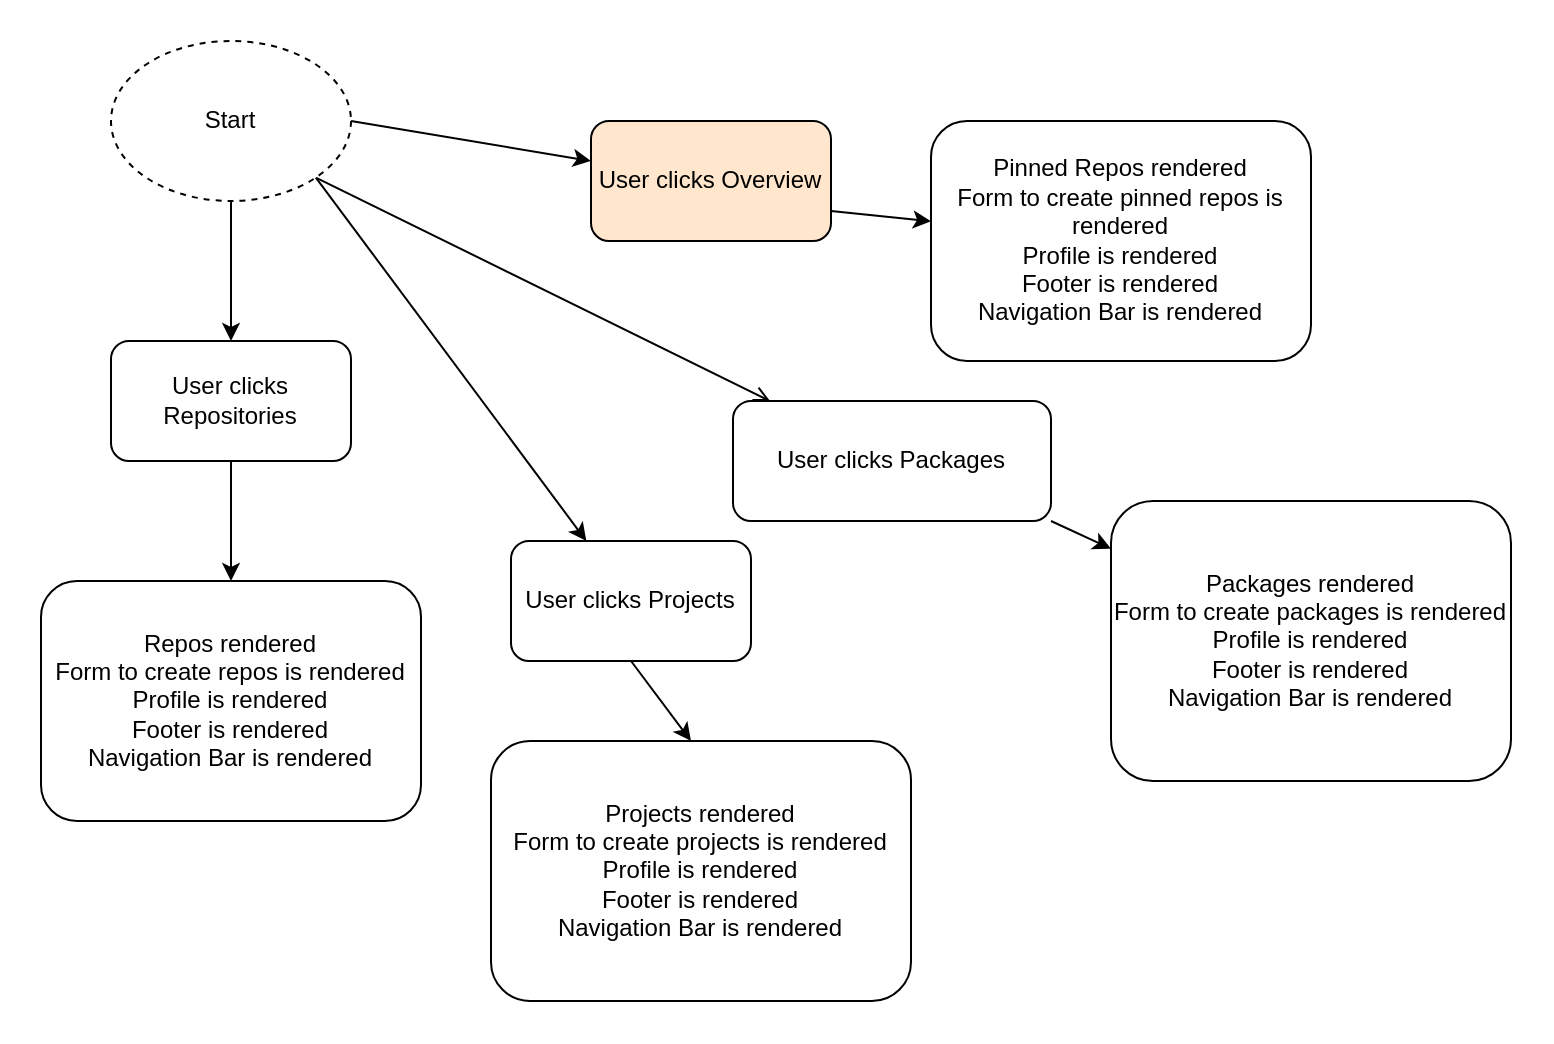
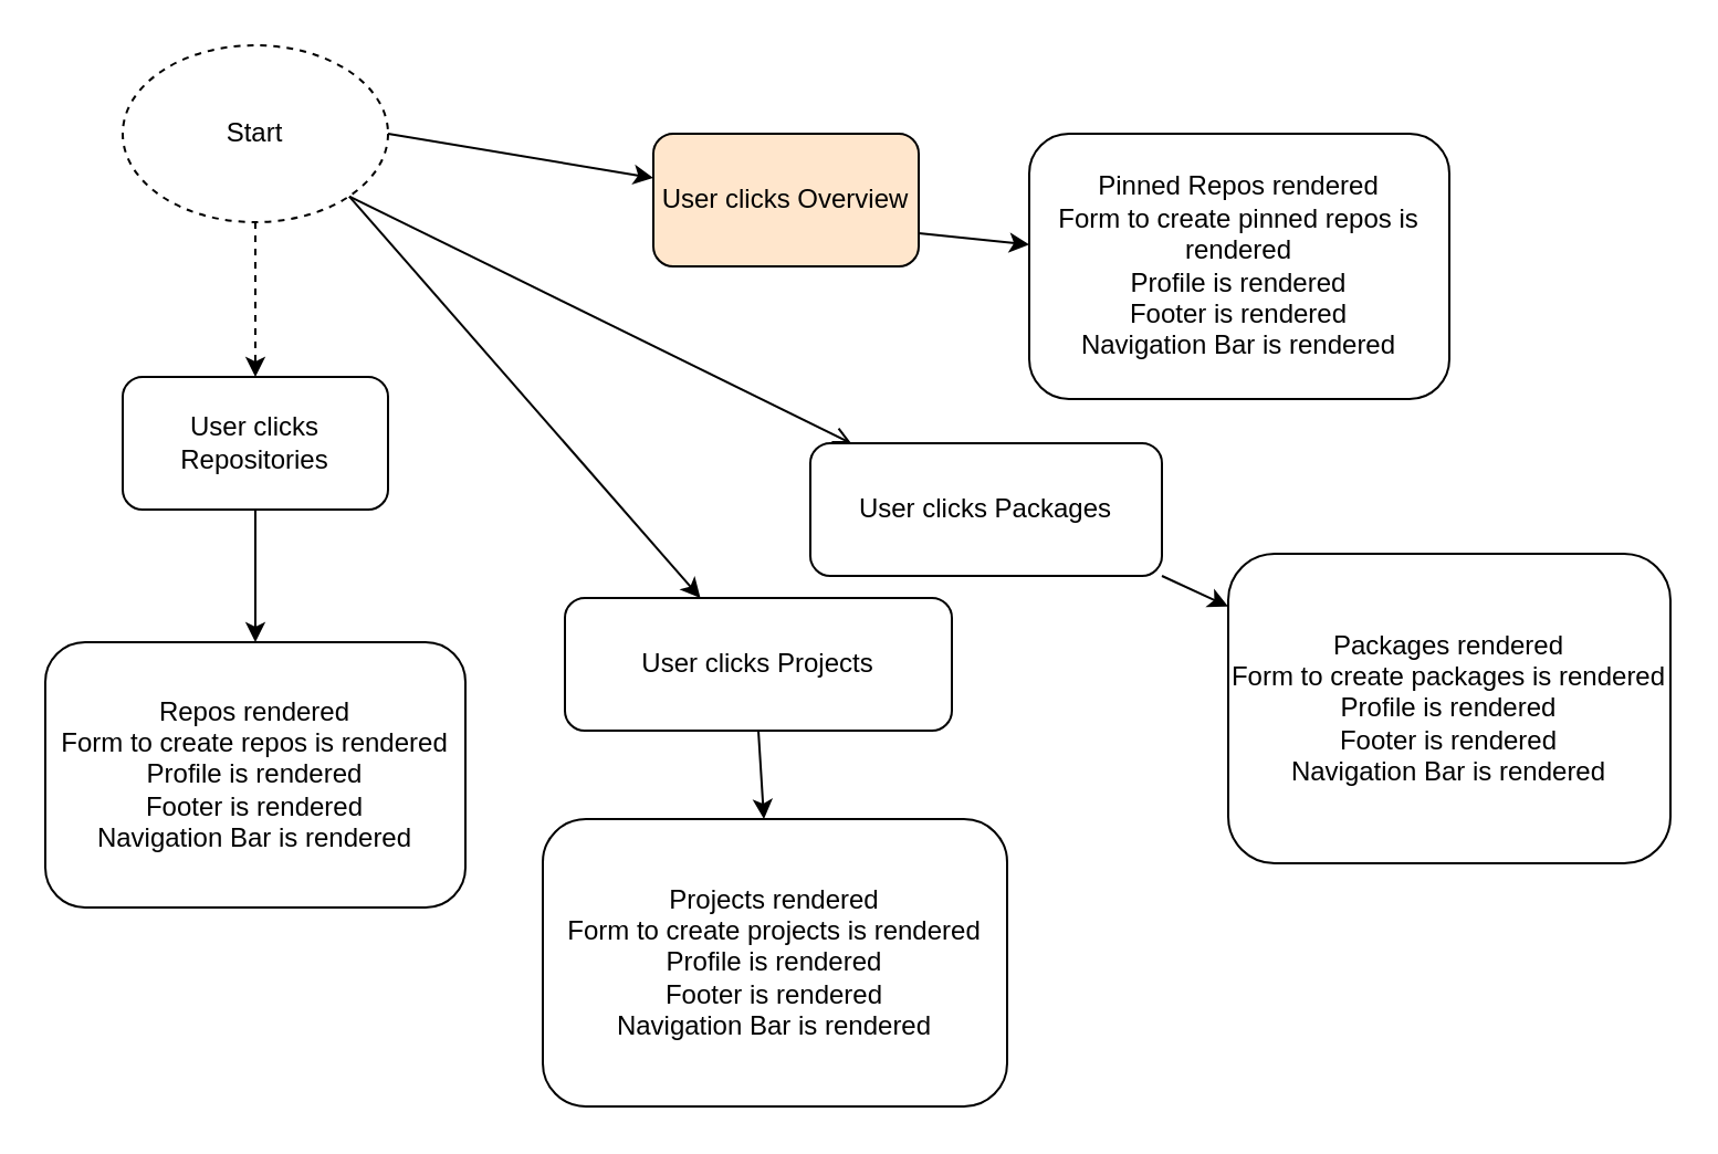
  <mxCell id="0" />
  <mxCell id="1" parent="0" />
  <mxCell id="2" style="edgeStyle=none;html=1;exitX=1;exitY=0.5;exitDx=0;exitDy=0;" edge="1" parent="1" source="6"><mxGeometry relative="1" as="geometry"><mxPoint x="295" y="80" as="targetPoint" /></mxGeometry></mxCell>
- <mxCell id="3" style="edgeStyle=none;html=1;exitX=0.5;exitY=1;exitDx=0;exitDy=0;" edge="1" parent="1" source="6" target="11"><mxGeometry relative="1" as="geometry"><mxPoint x="115" y="150" as="targetPoint" /></mxGeometry></mxCell>
+ <mxCell id="3" style="edgeStyle=none;html=1;exitX=0.5;exitY=1;exitDx=0;exitDy=0;dashed=1;" edge="1" parent="1" source="6" target="11"><mxGeometry relative="1" as="geometry"><mxPoint x="115" y="150" as="targetPoint" /></mxGeometry></mxCell>
  <mxCell id="4" style="edgeStyle=none;html=1;exitX=1;exitY=1;exitDx=0;exitDy=0;" edge="1" parent="1" source="6" target="14"><mxGeometry relative="1" as="geometry"><mxPoint x="285" y="210" as="targetPoint" /></mxGeometry></mxCell>
  <mxCell id="5" style="edgeStyle=none;html=1;exitX=1;exitY=1;exitDx=0;exitDy=0;endArrow=open;" edge="1" parent="1" source="6" target="17"><mxGeometry relative="1" as="geometry"><mxPoint x="426" y="230" as="targetPoint" /></mxGeometry></mxCell>
  <mxCell id="6" value="Start" style="ellipse;whiteSpace=wrap;html=1;dashed=1;" vertex="1" parent="1"><mxGeometry x="55" y="20" width="120" height="80" as="geometry" /></mxCell>
  <mxCell id="7" style="edgeStyle=none;html=1;exitX=1;exitY=0.75;exitDx=0;exitDy=0;" edge="1" parent="1" source="8" target="9"><mxGeometry relative="1" as="geometry"><mxPoint x="535" y="120" as="targetPoint" /></mxGeometry></mxCell>
  <mxCell id="8" value="User clicks Overview" style="rounded=1;whiteSpace=wrap;html=1;fillColor=#ffe6cc;" vertex="1" parent="1"><mxGeometry x="295" y="60" width="120" height="60" as="geometry" /></mxCell>
  <mxCell id="9" value="Pinned Repos rendered&lt;br&gt;Form to create pinned repos is rendered&lt;br&gt;Profile is rendered&lt;br&gt;Footer is rendered&lt;br&gt;Navigation Bar is rendered" style="rounded=1;whiteSpace=wrap;html=1;" vertex="1" parent="1"><mxGeometry x="465" y="60" width="190" height="120" as="geometry" /></mxCell>
  <mxCell id="10" style="edgeStyle=none;html=1;exitX=0.5;exitY=1;exitDx=0;exitDy=0;" edge="1" parent="1" source="11" target="12"><mxGeometry relative="1" as="geometry"><mxPoint x="115" y="290" as="targetPoint" /></mxGeometry></mxCell>
  <mxCell id="11" value="User clicks Repositories" style="rounded=1;whiteSpace=wrap;html=1;" vertex="1" parent="1"><mxGeometry x="55" y="170" width="120" height="60" as="geometry" /></mxCell>
  <mxCell id="12" value="Repos rendered&lt;br&gt;Form to create repos is rendered&lt;br&gt;Profile is rendered&lt;br&gt;Footer is rendered&lt;br&gt;Navigation Bar is rendered" style="rounded=1;whiteSpace=wrap;html=1;" vertex="1" parent="1"><mxGeometry x="20" y="290" width="190" height="120" as="geometry" /></mxCell>
  <mxCell id="13" style="edgeStyle=none;html=1;exitX=0.5;exitY=1;exitDx=0;exitDy=0;" edge="1" parent="1" source="14"><mxGeometry relative="1" as="geometry"><mxPoint x="345" y="370" as="targetPoint" /></mxGeometry></mxCell>
- <mxCell id="14" value="User clicks Projects" style="rounded=1;whiteSpace=wrap;html=1;" vertex="1" parent="1"><mxGeometry x="255" y="270" width="120" height="60" as="geometry" /></mxCell>
+ <mxCell id="14" value="User clicks Projects" style="rounded=1;whiteSpace=wrap;html=1;" vertex="1" parent="1"><mxGeometry x="255" y="270" width="175" height="60" as="geometry" /></mxCell>
  <mxCell id="15" value="Projects rendered&lt;br&gt;Form to create projects is rendered&lt;br&gt;Profile is rendered&lt;br&gt;Footer is rendered&lt;br&gt;Navigation Bar is rendered" style="rounded=1;whiteSpace=wrap;html=1;" vertex="1" parent="1"><mxGeometry x="245" y="370" width="210" height="130" as="geometry" /></mxCell>
  <mxCell id="16" style="edgeStyle=none;html=1;exitX=1;exitY=1;exitDx=0;exitDy=0;" edge="1" parent="1" source="17" target="18"><mxGeometry relative="1" as="geometry"><mxPoint x="585" y="330" as="targetPoint" /></mxGeometry></mxCell>
  <mxCell id="17" value="User clicks Packages" style="rounded=1;whiteSpace=wrap;html=1;" vertex="1" parent="1"><mxGeometry x="366" y="200" width="159" height="60" as="geometry" /></mxCell>
  <mxCell id="18" value="Packages rendered&lt;br&gt;Form to create packages is rendered&lt;br&gt;Profile is rendered&lt;br&gt;Footer is rendered&lt;br&gt;Navigation Bar is rendered" style="rounded=1;whiteSpace=wrap;html=1;" vertex="1" parent="1"><mxGeometry x="555" y="250" width="200" height="140" as="geometry" /></mxCell>
